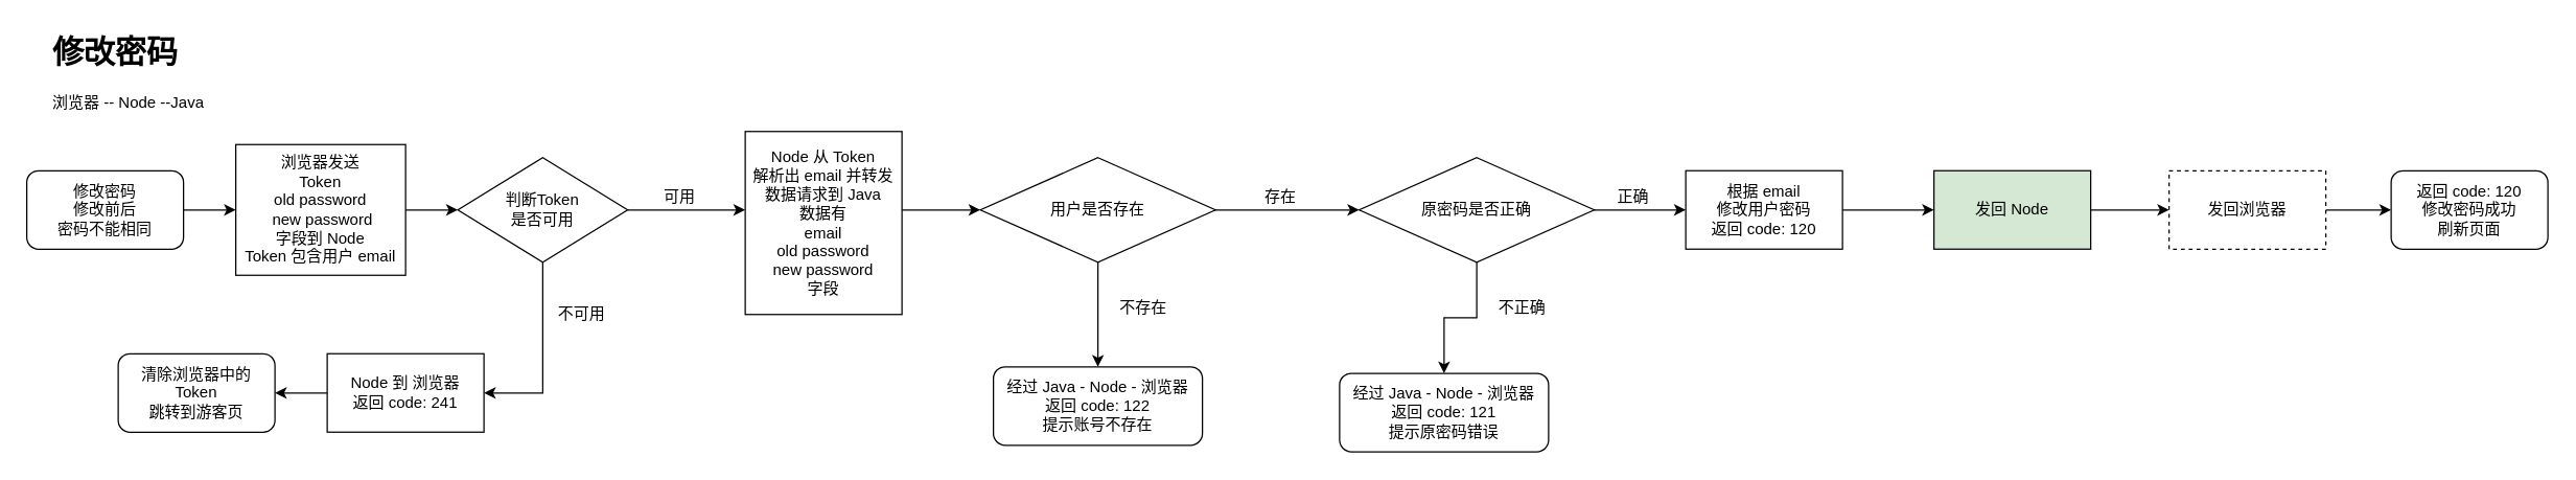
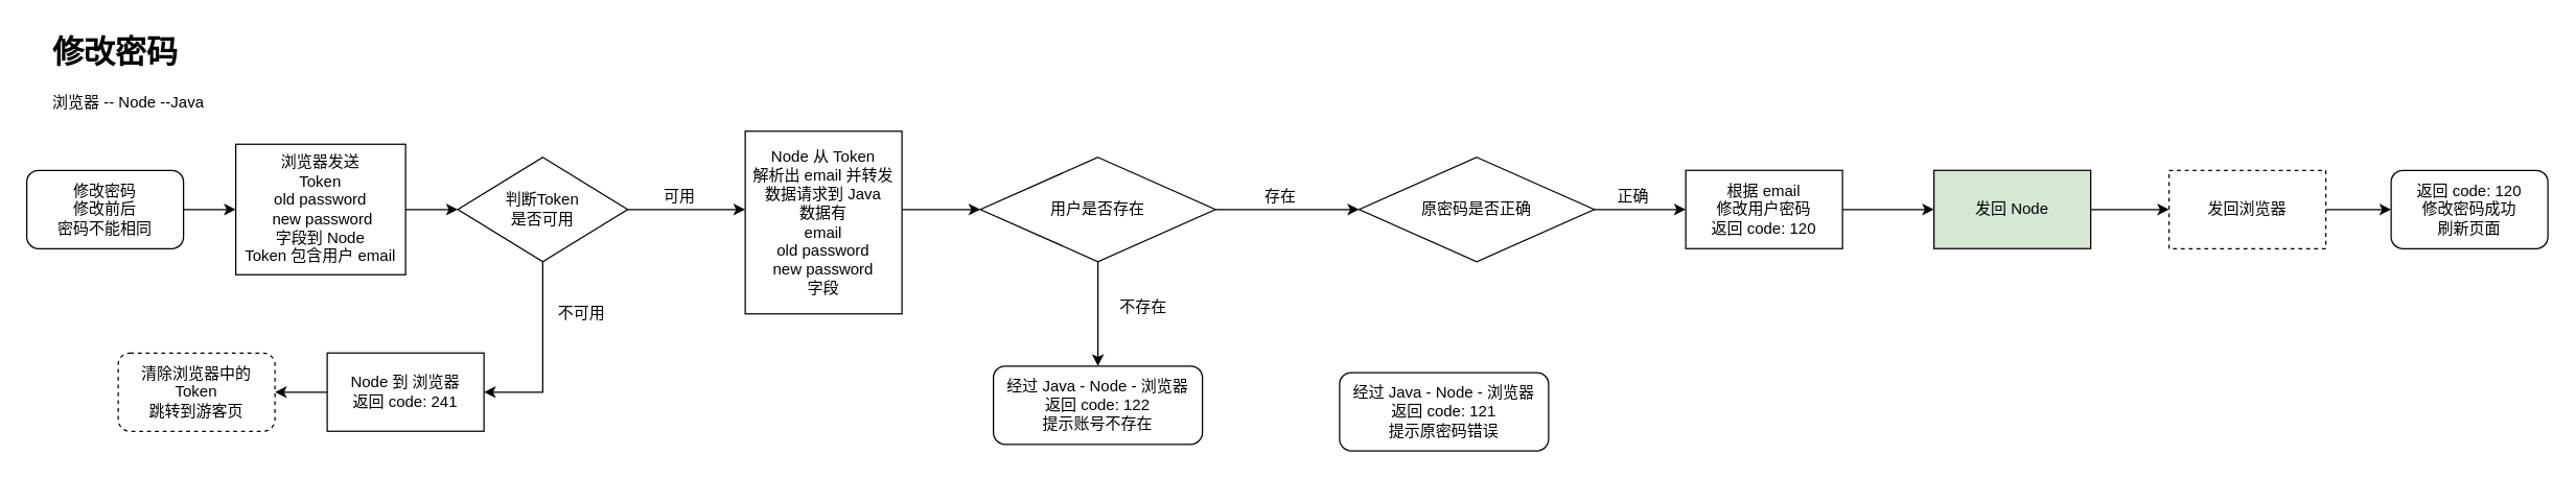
  <mxCell id="0" />
  <mxCell id="1" parent="0" />
  <mxCell id="2" value="&lt;h1&gt;修改密码&lt;/h1&gt;&lt;p&gt;浏览器 -- Node --Java&lt;/p&gt;&lt;p&gt;&lt;br&gt;&lt;/p&gt;" style="text;html=1;strokeColor=none;fillColor=none;spacing=5;spacingTop=-20;whiteSpace=wrap;overflow=hidden;rounded=0;" parent="1" vertex="1"><mxGeometry x="35" y="20" width="190" height="80" as="geometry" /></mxCell>
  <mxCell id="3" style="edgeStyle=orthogonalEdgeStyle;rounded=0;orthogonalLoop=1;jettySize=auto;html=1;entryX=0;entryY=0.5;entryDx=0;entryDy=0;" parent="1" source="4" target="9" edge="1"><mxGeometry relative="1" as="geometry" /></mxCell>
  <mxCell id="4" value="浏览器发送 &lt;br&gt;Token &lt;br&gt;old password&lt;br&gt;&amp;nbsp;new password&lt;br&gt;字段到 Node&lt;br&gt;Token 包含用户 email" style="rounded=0;whiteSpace=wrap;html=1;" parent="1" vertex="1"><mxGeometry x="180" y="110" width="130" height="100" as="geometry" /></mxCell>
  <mxCell id="5" style="edgeStyle=orthogonalEdgeStyle;rounded=0;orthogonalLoop=1;jettySize=auto;html=1;entryX=0;entryY=0.5;entryDx=0;entryDy=0;" parent="1" source="6" target="4" edge="1"><mxGeometry relative="1" as="geometry" /></mxCell>
  <mxCell id="6" value="修改密码&lt;br&gt;修改前后&lt;br&gt;密码不能相同" style="rounded=1;whiteSpace=wrap;html=1;" parent="1" vertex="1"><mxGeometry x="20" y="130" width="120" height="60" as="geometry" /></mxCell>
  <mxCell id="7" style="edgeStyle=orthogonalEdgeStyle;rounded=0;orthogonalLoop=1;jettySize=auto;html=1;" parent="1" source="9" edge="1"><mxGeometry relative="1" as="geometry"><mxPoint x="370" y="300" as="targetPoint" /><Array as="points"><mxPoint x="415" y="300" /></Array></mxGeometry></mxCell>
  <mxCell id="8" style="edgeStyle=orthogonalEdgeStyle;rounded=0;orthogonalLoop=1;jettySize=auto;html=1;entryX=0;entryY=0.5;entryDx=0;entryDy=0;" parent="1" source="9" edge="1"><mxGeometry relative="1" as="geometry"><mxPoint x="570" y="160" as="targetPoint" /></mxGeometry></mxCell>
  <mxCell id="9" value="判断Token &lt;br&gt;是否可用" style="rhombus;whiteSpace=wrap;html=1;" parent="1" vertex="1"><mxGeometry x="350" y="120" width="130" height="80" as="geometry" /></mxCell>
  <mxCell id="10" value="不可用" style="text;html=1;strokeColor=none;fillColor=none;align=center;verticalAlign=middle;whiteSpace=wrap;rounded=0;" parent="1" vertex="1"><mxGeometry x="410" y="230" width="70" height="20" as="geometry" /></mxCell>
  <mxCell id="11" value="可用" style="text;html=1;strokeColor=none;fillColor=none;align=center;verticalAlign=middle;whiteSpace=wrap;rounded=0;" parent="1" vertex="1"><mxGeometry x="500" y="140" width="40" height="20" as="geometry" /></mxCell>
  <mxCell id="12" style="edgeStyle=orthogonalEdgeStyle;rounded=0;orthogonalLoop=1;jettySize=auto;html=1;entryX=0;entryY=0.5;entryDx=0;entryDy=0;" parent="1" source="13" target="16" edge="1"><mxGeometry relative="1" as="geometry"><Array as="points"><mxPoint x="710" y="160" /><mxPoint x="710" y="160" /></Array></mxGeometry></mxCell>
  <mxCell id="13" value="Node 从 Token &lt;br&gt;解析出 email 并转发&lt;br&gt;数据请求到 Java&lt;br&gt;数据有 &lt;br&gt;email&lt;br&gt;old password&lt;br&gt;new password&lt;br&gt;字段" style="rounded=0;whiteSpace=wrap;html=1;" parent="1" vertex="1"><mxGeometry x="570" y="100" width="120" height="140" as="geometry" /></mxCell>
  <mxCell id="14" style="edgeStyle=orthogonalEdgeStyle;rounded=0;orthogonalLoop=1;jettySize=auto;html=1;" parent="1" source="16" edge="1"><mxGeometry relative="1" as="geometry"><mxPoint x="1040" y="160" as="targetPoint" /></mxGeometry></mxCell>
  <mxCell id="15" style="edgeStyle=orthogonalEdgeStyle;rounded=0;orthogonalLoop=1;jettySize=auto;html=1;entryX=0.5;entryY=0;entryDx=0;entryDy=0;" parent="1" source="16" target="19" edge="1"><mxGeometry relative="1" as="geometry"><mxPoint x="1030" y="280" as="targetPoint" /><Array as="points" /></mxGeometry></mxCell>
  <mxCell id="16" value="用户是否存在" style="rhombus;whiteSpace=wrap;html=1;" parent="1" vertex="1"><mxGeometry x="750" y="120" width="180" height="80" as="geometry" /></mxCell>
  <mxCell id="17" value="存在" style="text;html=1;strokeColor=none;fillColor=none;align=center;verticalAlign=middle;whiteSpace=wrap;rounded=0;" parent="1" vertex="1"><mxGeometry x="950" y="140" width="60" height="20" as="geometry" /></mxCell>
  <mxCell id="18" value="不存在" style="text;html=1;strokeColor=none;fillColor=none;align=center;verticalAlign=middle;whiteSpace=wrap;rounded=0;" parent="1" vertex="1"><mxGeometry x="840" y="220" width="70" height="30" as="geometry" /></mxCell>
  <mxCell id="19" value="经过 Java - Node - 浏览器&lt;br&gt;返回 code: 122&lt;br&gt;提示账号不存在" style="rounded=1;whiteSpace=wrap;html=1;" parent="1" vertex="1"><mxGeometry x="760" y="280" width="160" height="60" as="geometry" /></mxCell>
  <mxCell id="20" style="edgeStyle=orthogonalEdgeStyle;rounded=0;orthogonalLoop=1;jettySize=auto;html=1;entryX=0;entryY=0.5;entryDx=0;entryDy=0;" parent="1" source="21" target="23" edge="1"><mxGeometry relative="1" as="geometry" /></mxCell>
  <mxCell id="21" value="根据 email&lt;br&gt;修改用户密码&lt;br&gt;返回 code: 120" style="rounded=0;whiteSpace=wrap;html=1;" parent="1" vertex="1"><mxGeometry x="1290" y="130" width="120" height="60" as="geometry" /></mxCell>
  <mxCell id="22" style="edgeStyle=orthogonalEdgeStyle;rounded=0;orthogonalLoop=1;jettySize=auto;html=1;entryX=0;entryY=0.5;entryDx=0;entryDy=0;" parent="1" source="23" target="25" edge="1"><mxGeometry relative="1" as="geometry" /></mxCell>
  <mxCell id="23" value="发回 Node" style="rounded=0;whiteSpace=wrap;html=1;fillColor=#d5e8d4;" parent="1" vertex="1"><mxGeometry x="1480" y="130" width="120" height="60" as="geometry" /></mxCell>
  <mxCell id="24" style="edgeStyle=orthogonalEdgeStyle;rounded=0;orthogonalLoop=1;jettySize=auto;html=1;entryX=0;entryY=0.5;entryDx=0;entryDy=0;" parent="1" source="25" target="26" edge="1"><mxGeometry relative="1" as="geometry" /></mxCell>
  <mxCell id="25" value="发回浏览器" style="rounded=0;whiteSpace=wrap;html=1;dashed=1;" parent="1" vertex="1"><mxGeometry x="1660" y="130" width="120" height="60" as="geometry" /></mxCell>
  <mxCell id="26" value="返回 code: 120&lt;br&gt;修改密码成功&lt;br&gt;刷新页面" style="rounded=1;whiteSpace=wrap;html=1;" parent="1" vertex="1"><mxGeometry x="1830" y="130" width="120" height="60" as="geometry" /></mxCell>
- <mxCell id="27" value="&lt;span&gt;清除浏览器中的 Token&lt;/span&gt;&lt;br&gt;&lt;span&gt;跳转到游客页&lt;/span&gt;" style="rounded=1;whiteSpace=wrap;html=1;" parent="1" vertex="1"><mxGeometry x="90" y="270" width="120" height="60" as="geometry" /></mxCell>
+ <mxCell id="27" value="&lt;span&gt;清除浏览器中的 Token&lt;/span&gt;&lt;br&gt;&lt;span&gt;跳转到游客页&lt;/span&gt;" style="rounded=1;whiteSpace=wrap;html=1;dashed=1;" parent="1" vertex="1"><mxGeometry x="90" y="270" width="120" height="60" as="geometry" /></mxCell>
  <mxCell id="28" style="edgeStyle=orthogonalEdgeStyle;rounded=0;orthogonalLoop=1;jettySize=auto;html=1;entryX=1;entryY=0.5;entryDx=0;entryDy=0;" parent="1" source="29" target="27" edge="1"><mxGeometry relative="1" as="geometry" /></mxCell>
  <mxCell id="29" value="Node 到 浏览器&lt;br&gt;返回 code: 241" style="rounded=0;whiteSpace=wrap;html=1;" parent="1" vertex="1"><mxGeometry x="250" y="270" width="120" height="60" as="geometry" /></mxCell>
  <mxCell id="30" style="edgeStyle=orthogonalEdgeStyle;rounded=0;orthogonalLoop=1;jettySize=auto;html=1;exitX=0.5;exitY=1;exitDx=0;exitDy=0;" parent="1" source="13" target="13" edge="1"><mxGeometry relative="1" as="geometry" /></mxCell>
  <mxCell id="31" style="edgeStyle=orthogonalEdgeStyle;rounded=0;orthogonalLoop=1;jettySize=auto;html=1;entryX=0;entryY=0.5;entryDx=0;entryDy=0;" parent="1" source="33" target="21" edge="1"><mxGeometry relative="1" as="geometry"><mxPoint x="1245" y="290" as="targetPoint" /></mxGeometry></mxCell>
- <mxCell id="32" style="edgeStyle=orthogonalEdgeStyle;rounded=0;orthogonalLoop=1;jettySize=auto;html=1;entryX=0.5;entryY=0;entryDx=0;entryDy=0;" parent="1" source="33" target="36" edge="1"><mxGeometry relative="1" as="geometry"><mxPoint x="1320" y="280" as="targetPoint" /><Array as="points" /></mxGeometry></mxCell>
  <mxCell id="33" value="原密码是否正确" style="rhombus;whiteSpace=wrap;html=1;" parent="1" vertex="1"><mxGeometry x="1040" y="120" width="180" height="80" as="geometry" /></mxCell>
  <mxCell id="34" value="正确" style="text;html=1;strokeColor=none;fillColor=none;align=center;verticalAlign=middle;whiteSpace=wrap;rounded=0;" parent="1" vertex="1"><mxGeometry x="1220" y="140" width="60" height="20" as="geometry" /></mxCell>
- <mxCell id="35" value="不正确" style="text;html=1;strokeColor=none;fillColor=none;align=center;verticalAlign=middle;whiteSpace=wrap;rounded=0;" parent="1" vertex="1"><mxGeometry x="1130" y="220" width="70" height="30" as="geometry" /></mxCell>
  <mxCell id="36" value="经过 Java - Node - 浏览器&lt;br&gt;返回 code: 121&lt;br&gt;提示原密码错误" style="rounded=1;whiteSpace=wrap;html=1;" parent="1" vertex="1"><mxGeometry x="1025" y="285" width="160" height="60" as="geometry" /></mxCell>
